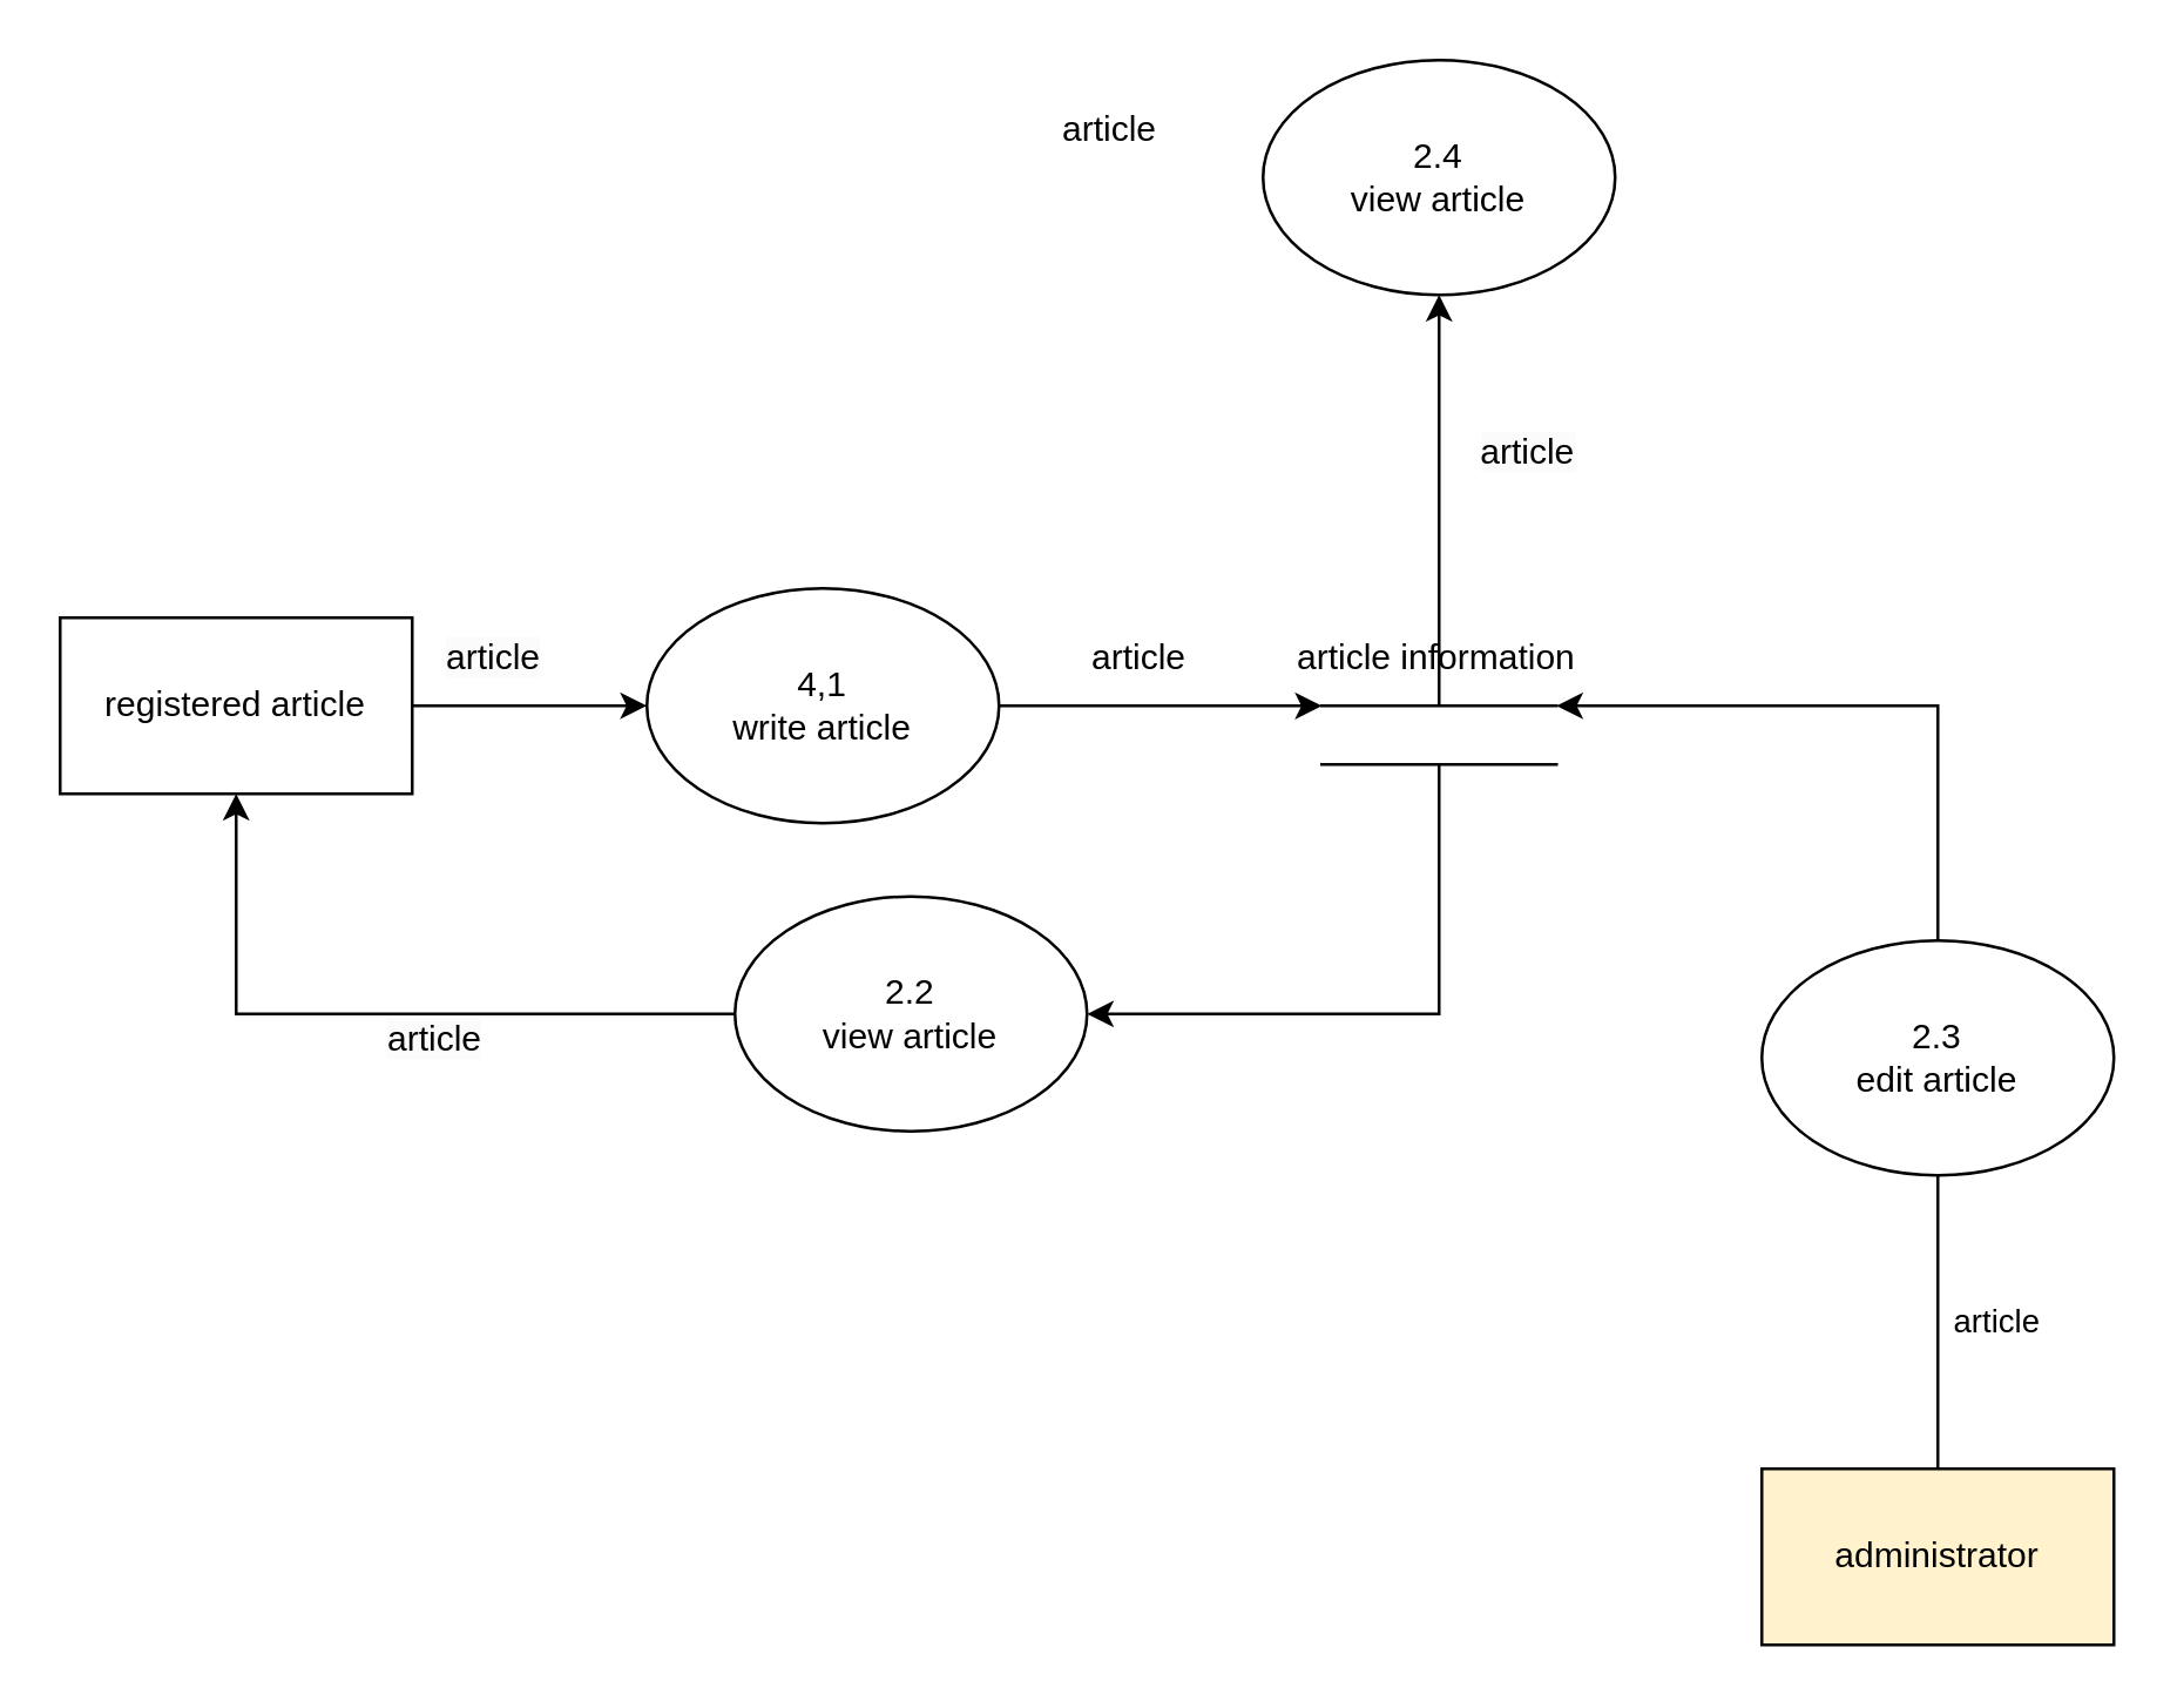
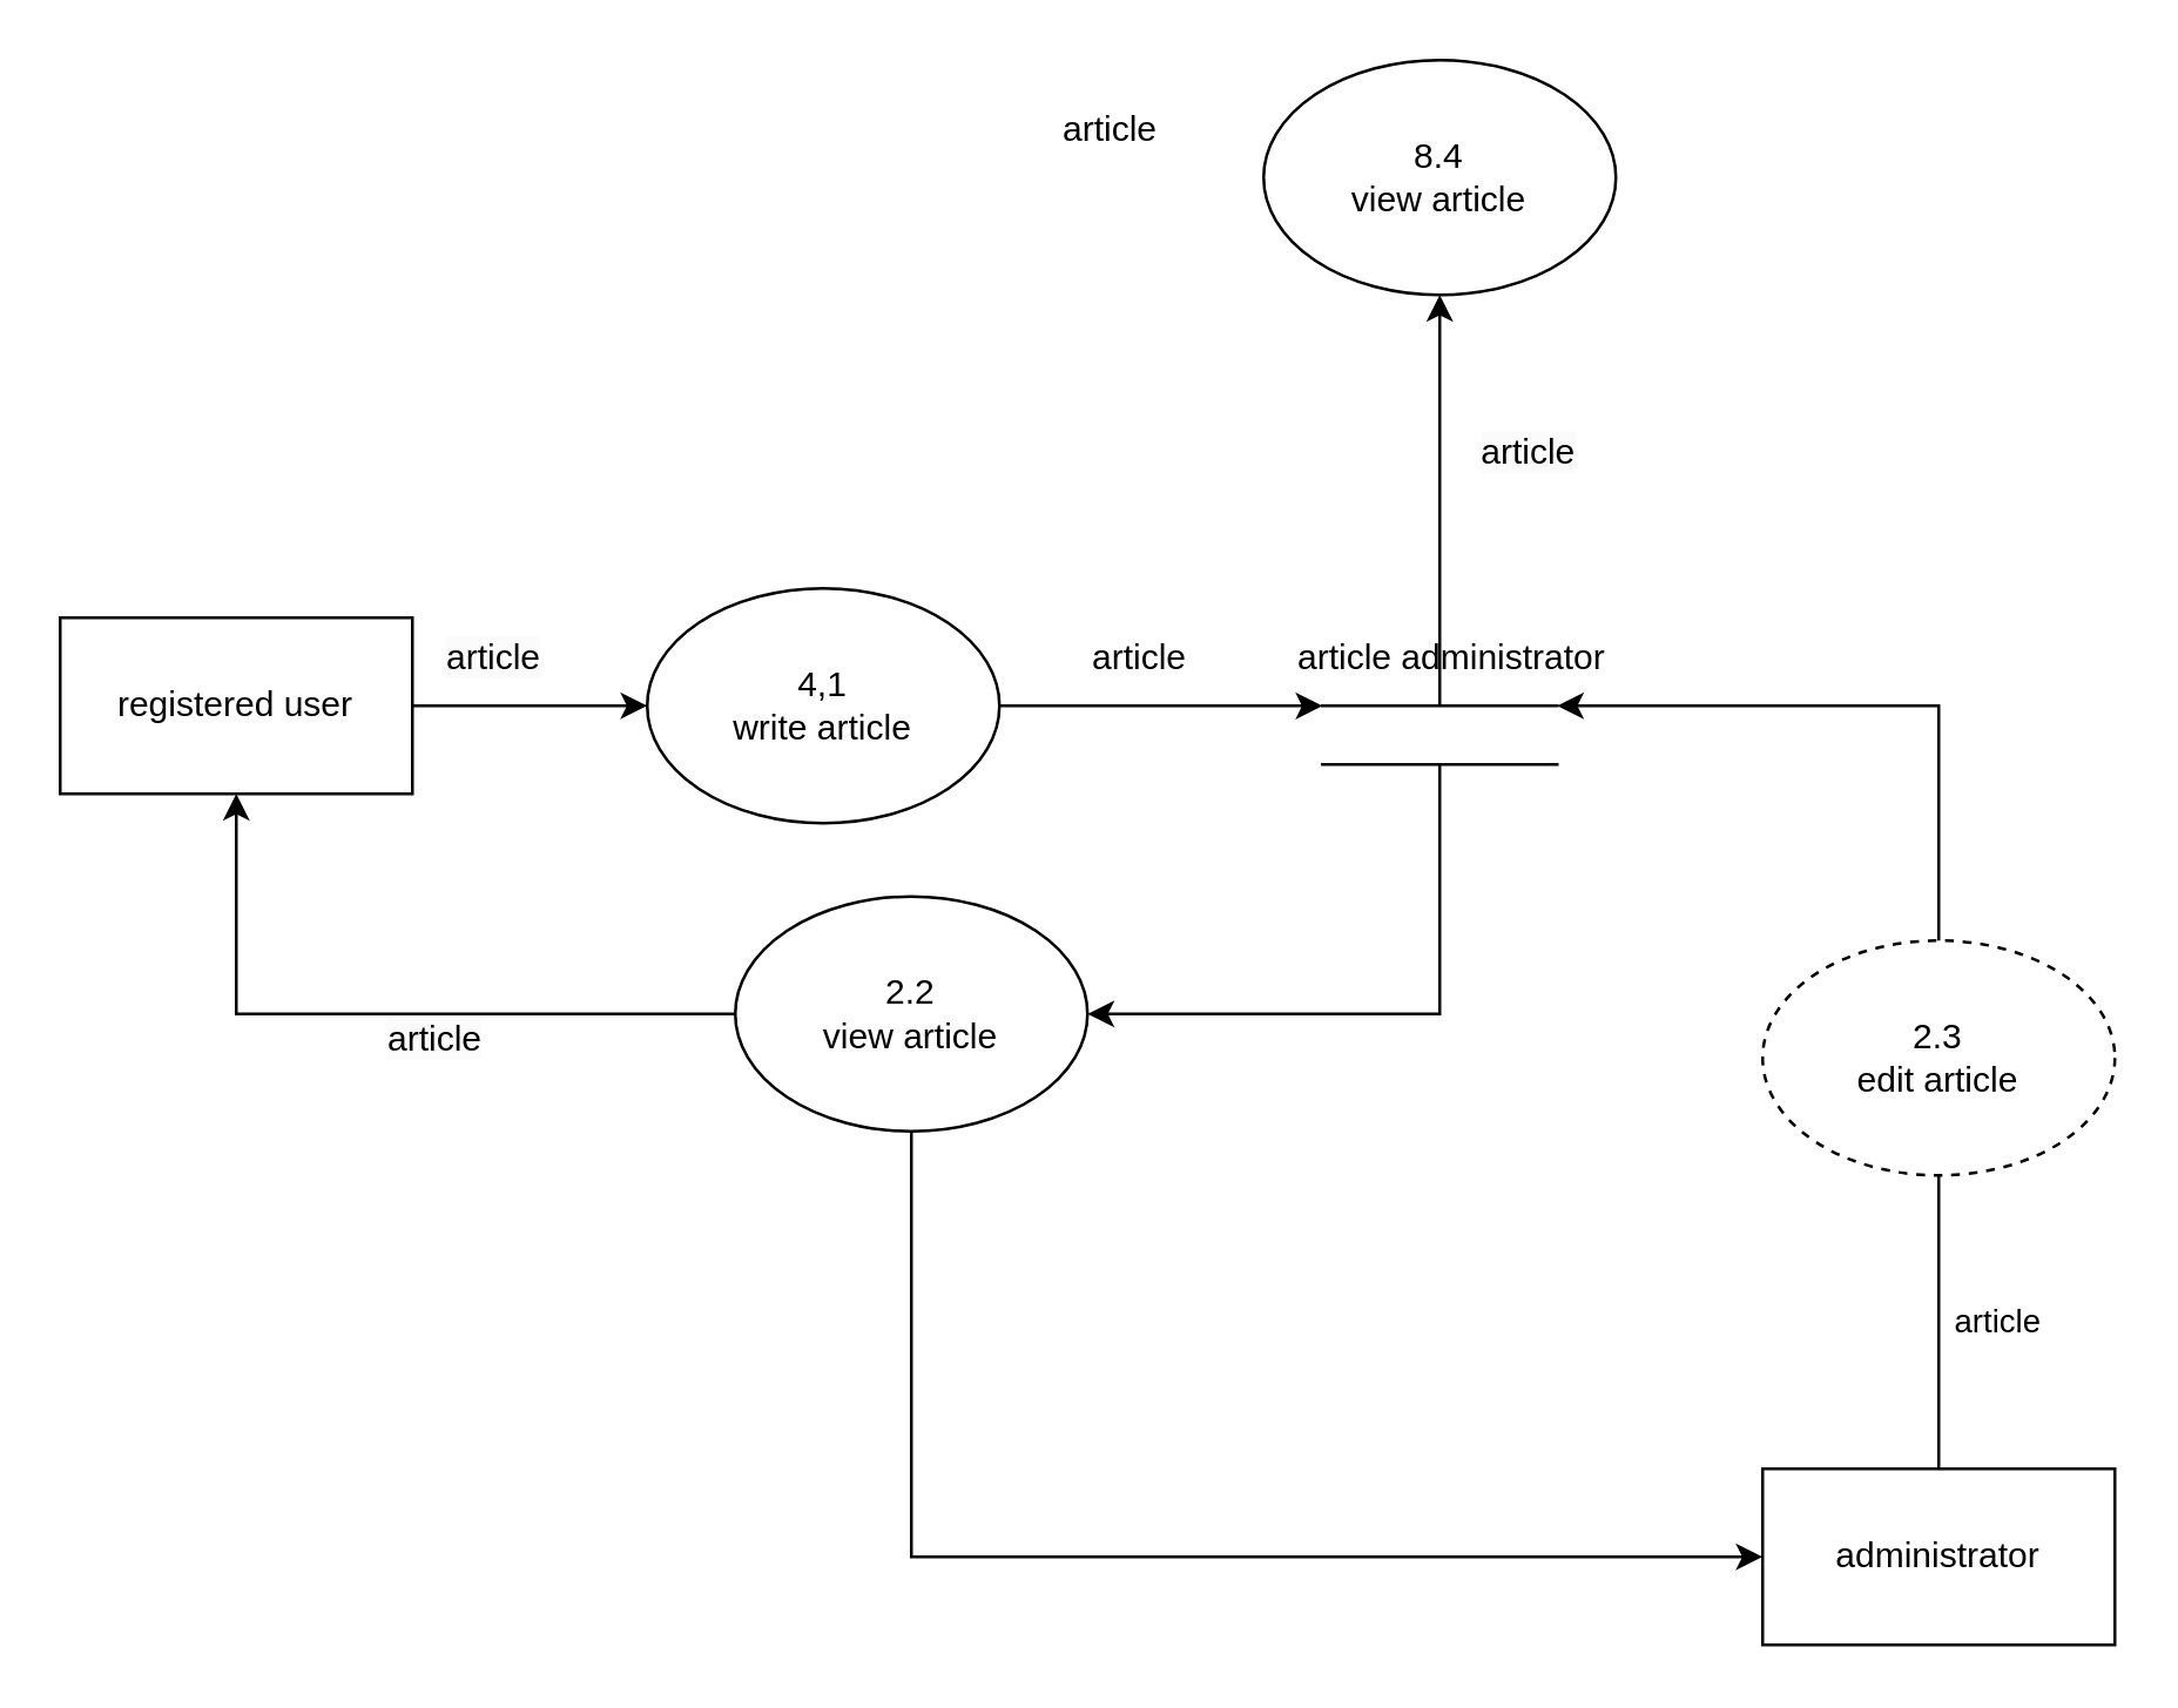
  <mxCell id="0" />
  <mxCell id="1" parent="0" />
  <mxCell id="2" value="&#10;&lt;span style=&quot;color: rgb(0, 0, 0); font-family: Helvetica; font-size: 12px; font-style: normal; font-variant-ligatures: normal; font-variant-caps: normal; font-weight: 400; letter-spacing: normal; orphans: 2; text-align: left; text-indent: 0px; text-transform: none; widows: 2; word-spacing: 0px; -webkit-text-stroke-width: 0px; background-color: rgb(251, 251, 251); text-decoration-thickness: initial; text-decoration-style: initial; text-decoration-color: initial; float: none; display: inline !important;&quot;&gt;article&lt;/span&gt;&#10;&#10;" style="edgeStyle=orthogonalEdgeStyle;rounded=0;orthogonalLoop=1;jettySize=auto;html=1;exitX=0.5;exitY=0;exitDx=0;exitDy=0;entryX=0.5;entryY=1;entryDx=0;entryDy=0;" edge="1" parent="1" source="4" target="5"><mxGeometry x="0.143" y="-30" relative="1" as="geometry"><mxPoint as="offset" /></mxGeometry></mxCell>
  <mxCell id="3" style="edgeStyle=orthogonalEdgeStyle;rounded=0;orthogonalLoop=1;jettySize=auto;html=1;exitX=0.5;exitY=1;exitDx=0;exitDy=0;entryX=1;entryY=0.5;entryDx=0;entryDy=0;" edge="1" parent="1" source="4" target="18"><mxGeometry relative="1" as="geometry" /></mxCell>
  <mxCell id="4" value="" style="shape=partialRectangle;whiteSpace=wrap;html=1;left=0;right=0;fillColor=none;" vertex="1" parent="1"><mxGeometry x="450" y="240" width="80" height="20" as="geometry" /></mxCell>
- <mxCell id="5" value="2.4&lt;br&gt;view article" style="ellipse;whiteSpace=wrap;html=1;" vertex="1" parent="1"><mxGeometry x="430" y="20" width="120" height="80" as="geometry" /></mxCell>
+ <mxCell id="5" value="8.4&lt;br&gt;view article" style="ellipse;whiteSpace=wrap;html=1;" vertex="1" parent="1"><mxGeometry x="430" y="20" width="120" height="80" as="geometry" /></mxCell>
  <mxCell id="6" value="article" style="text;whiteSpace=wrap;" vertex="1" parent="1"><mxGeometry x="360" y="30" width="70" height="40" as="geometry" /></mxCell>
- <mxCell id="7" value="article information" style="text;whiteSpace=wrap;" vertex="1" parent="1"><mxGeometry x="440" y="210" width="130" height="40" as="geometry" /></mxCell>
+ <mxCell id="7" value="article administrator" style="text;whiteSpace=wrap;" vertex="1" parent="1"><mxGeometry x="440" y="210" width="130" height="40" as="geometry" /></mxCell>
  <mxCell id="8" style="edgeStyle=orthogonalEdgeStyle;rounded=0;orthogonalLoop=1;jettySize=auto;html=1;exitX=1;exitY=0.5;exitDx=0;exitDy=0;entryX=0;entryY=0.5;entryDx=0;entryDy=0;" edge="1" parent="1" source="9" target="10"><mxGeometry relative="1" as="geometry" /></mxCell>
- <mxCell id="9" value="registered article" style="rounded=0;whiteSpace=wrap;html=1;" vertex="1" parent="1"><mxGeometry y="210" width="120" height="60" as="geometry" x="20" /></mxCell>
+ <mxCell id="9" value="registered user" style="rounded=0;whiteSpace=wrap;html=1;" vertex="1" parent="1"><mxGeometry y="210" width="120" height="60" as="geometry" x="20" /></mxCell>
  <mxCell id="10" value="4,1&lt;br&gt;write article" style="ellipse;whiteSpace=wrap;html=1;" vertex="1" parent="1"><mxGeometry x="220" y="200" width="120" height="80" as="geometry" /></mxCell>
  <mxCell id="11" value="article" style="text;whiteSpace=wrap;" vertex="1" parent="1"><mxGeometry x="370" y="210" width="70" height="40" as="geometry" /></mxCell>
  <mxCell id="12" value="&lt;span style=&quot;color: rgb(0, 0, 0); font-family: Helvetica; font-size: 12px; font-style: normal; font-variant-ligatures: normal; font-variant-caps: normal; font-weight: 400; letter-spacing: normal; orphans: 2; text-align: left; text-indent: 0px; text-transform: none; widows: 2; word-spacing: 0px; -webkit-text-stroke-width: 0px; background-color: rgb(251, 251, 251); text-decoration-thickness: initial; text-decoration-style: initial; text-decoration-color: initial; float: none; display: inline !important;&quot;&gt;article&lt;/span&gt;" style="text;whiteSpace=wrap;html=1;" vertex="1" parent="1"><mxGeometry x="150" y="210" width="70" height="40" as="geometry" /></mxCell>
- <mxCell id="13" value="2.3&lt;br&gt;edit article" style="ellipse;whiteSpace=wrap;html=1;" vertex="1" parent="1"><mxGeometry x="600" y="320" width="120" height="80" as="geometry" /></mxCell>
+ <mxCell id="13" value="2.3&lt;br&gt;edit article" style="ellipse;whiteSpace=wrap;html=1;dashed=1;" vertex="1" parent="1"><mxGeometry x="600" y="320" width="120" height="80" as="geometry" /></mxCell>
  <mxCell id="14" value="article" style="edgeStyle=orthogonalEdgeStyle;rounded=0;orthogonalLoop=1;jettySize=auto;html=1;exitX=0.5;exitY=0;exitDx=0;exitDy=0;entryX=0.5;entryY=1;entryDx=0;entryDy=0;endArrow=none;" edge="1" parent="1" source="15" target="13"><mxGeometry y="-20" relative="1" as="geometry"><mxPoint as="offset" /></mxGeometry></mxCell>
- <mxCell id="15" value="administrator" style="rounded=0;whiteSpace=wrap;html=1;fillColor=#fff2cc;" vertex="1" parent="1"><mxGeometry x="600" y="500" width="120" height="60" as="geometry" /></mxCell>
+ <mxCell id="15" value="administrator" style="rounded=0;whiteSpace=wrap;html=1;" vertex="1" parent="1"><mxGeometry x="600" y="500" width="120" height="60" as="geometry" /></mxCell>
+ <mxCell id="16" style="edgeStyle=orthogonalEdgeStyle;rounded=0;orthogonalLoop=1;jettySize=auto;html=1;exitX=0.5;exitY=1;exitDx=0;exitDy=0;entryX=0;entryY=0.5;entryDx=0;entryDy=0;" edge="1" parent="1" source="18" target="15"><mxGeometry relative="1" as="geometry" /></mxCell>
  <mxCell id="17" style="edgeStyle=orthogonalEdgeStyle;rounded=0;orthogonalLoop=1;jettySize=auto;html=1;exitX=0;exitY=0.5;exitDx=0;exitDy=0;entryX=0.5;entryY=1;entryDx=0;entryDy=0;" edge="1" parent="1" source="18" target="9"><mxGeometry relative="1" as="geometry" /></mxCell>
  <mxCell id="18" value="2.2&lt;br&gt;view article" style="ellipse;whiteSpace=wrap;html=1;" vertex="1" parent="1"><mxGeometry x="250" y="305" width="120" height="80" as="geometry" /></mxCell>
  <mxCell id="19" style="edgeStyle=orthogonalEdgeStyle;rounded=0;orthogonalLoop=1;jettySize=auto;html=1;exitX=0.5;exitY=0;exitDx=0;exitDy=0;entryX=0.692;entryY=0.75;entryDx=0;entryDy=0;entryPerimeter=0;" edge="1" parent="1" source="13" target="7"><mxGeometry relative="1" as="geometry"><Array as="points"><mxPoint x="660" y="240" /></Array></mxGeometry></mxCell>
  <mxCell id="20" style="edgeStyle=orthogonalEdgeStyle;rounded=0;orthogonalLoop=1;jettySize=auto;html=1;exitX=1;exitY=0.5;exitDx=0;exitDy=0;entryX=0.077;entryY=0.751;entryDx=0;entryDy=0;entryPerimeter=0;" edge="1" parent="1" source="10" target="7"><mxGeometry relative="1" as="geometry" /></mxCell>
  <mxCell id="21" value="&lt;span style=&quot;color: rgb(0, 0, 0); font-family: Helvetica; font-size: 12px; font-style: normal; font-variant-ligatures: normal; font-variant-caps: normal; font-weight: 400; letter-spacing: normal; orphans: 2; text-align: left; text-indent: 0px; text-transform: none; widows: 2; word-spacing: 0px; -webkit-text-stroke-width: 0px; background-color: rgb(251, 251, 251); text-decoration-thickness: initial; text-decoration-style: initial; text-decoration-color: initial; float: none; display: inline !important;&quot;&gt;article&lt;/span&gt;" style="text;whiteSpace=wrap;html=1;" vertex="1" parent="1"><mxGeometry x="130" y="340" width="70" height="40" as="geometry" /></mxCell>
